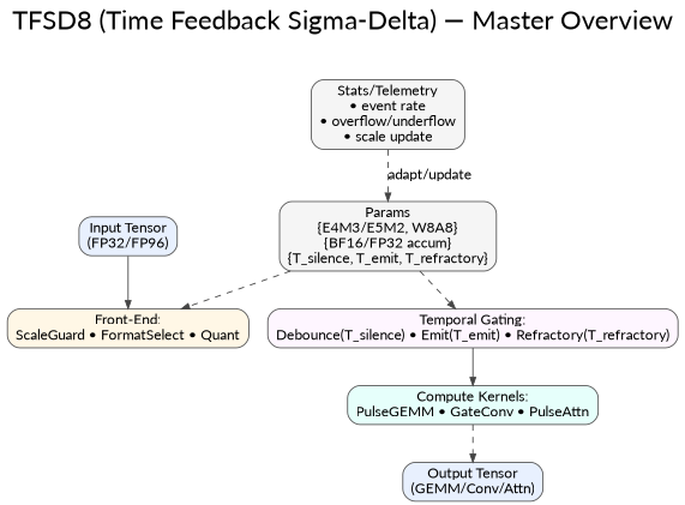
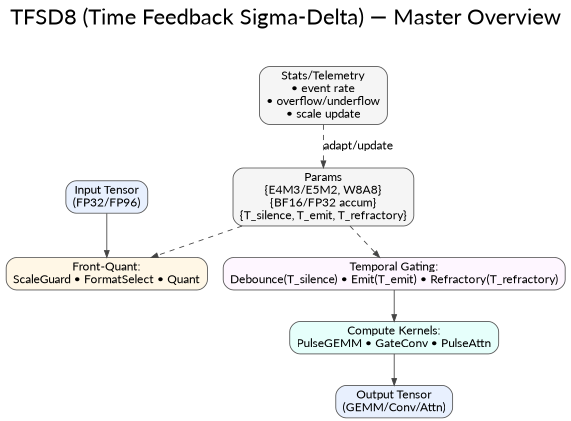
  digraph {
    fontname=Lato
    fontsize=26
    label="TFSD8 (Time Feedback Sigma-Delta) — Master Overview"
    labelloc=t
    rankdir=TB
    node [color="#555555" fillcolor="#e8f0fe" fontname=Lato shape=rectangle style="rounded,filled"]
    edge [arrowsize=0.8 color="#444444" fontname=Lato]
    n1 [label="Input Tensor\n(FP32/FP96)"]
-   n2 [fillcolor="#fff7e6" label="Front-End:\nScaleGuard • FormatSelect • Quant"]
+   n2 [fillcolor="#fff7e6" label="Front-Quant:\nScaleGuard • FormatSelect • Quant"]
    n3 [fillcolor="#fef6ff" label="Temporal Gating:\nDebounce(T_silence) • Emit(T_emit) • Refractory(T_refractory)"]
    n4 [fillcolor="#e6fffb" label="Compute Kernels:\nPulseGEMM • GateConv • PulseAttn"]
    n5 [label="Output Tensor\n(GEMM/Conv/Attn)"]
    n6 [fillcolor="#f5f5f5" label="Params\n{E4M3/E5M2, W8A8}\n{BF16/FP32 accum}\n{T_silence, T_emit, T_refractory}"]
    n7 [fillcolor="#f5f5f5" label="Stats/Telemetry\n• event rate\n• overflow/underflow\n• scale update"]
    n1 -> n2
    n3 -> n4
-   n4 -> n5 [style=dashed]
+   n4 -> n5
    n6 -> n2 [style=dashed]
    n6 -> n3 [style=dashed]
    n7 -> n6 [label="adapt/update" style=dashed]
  }
